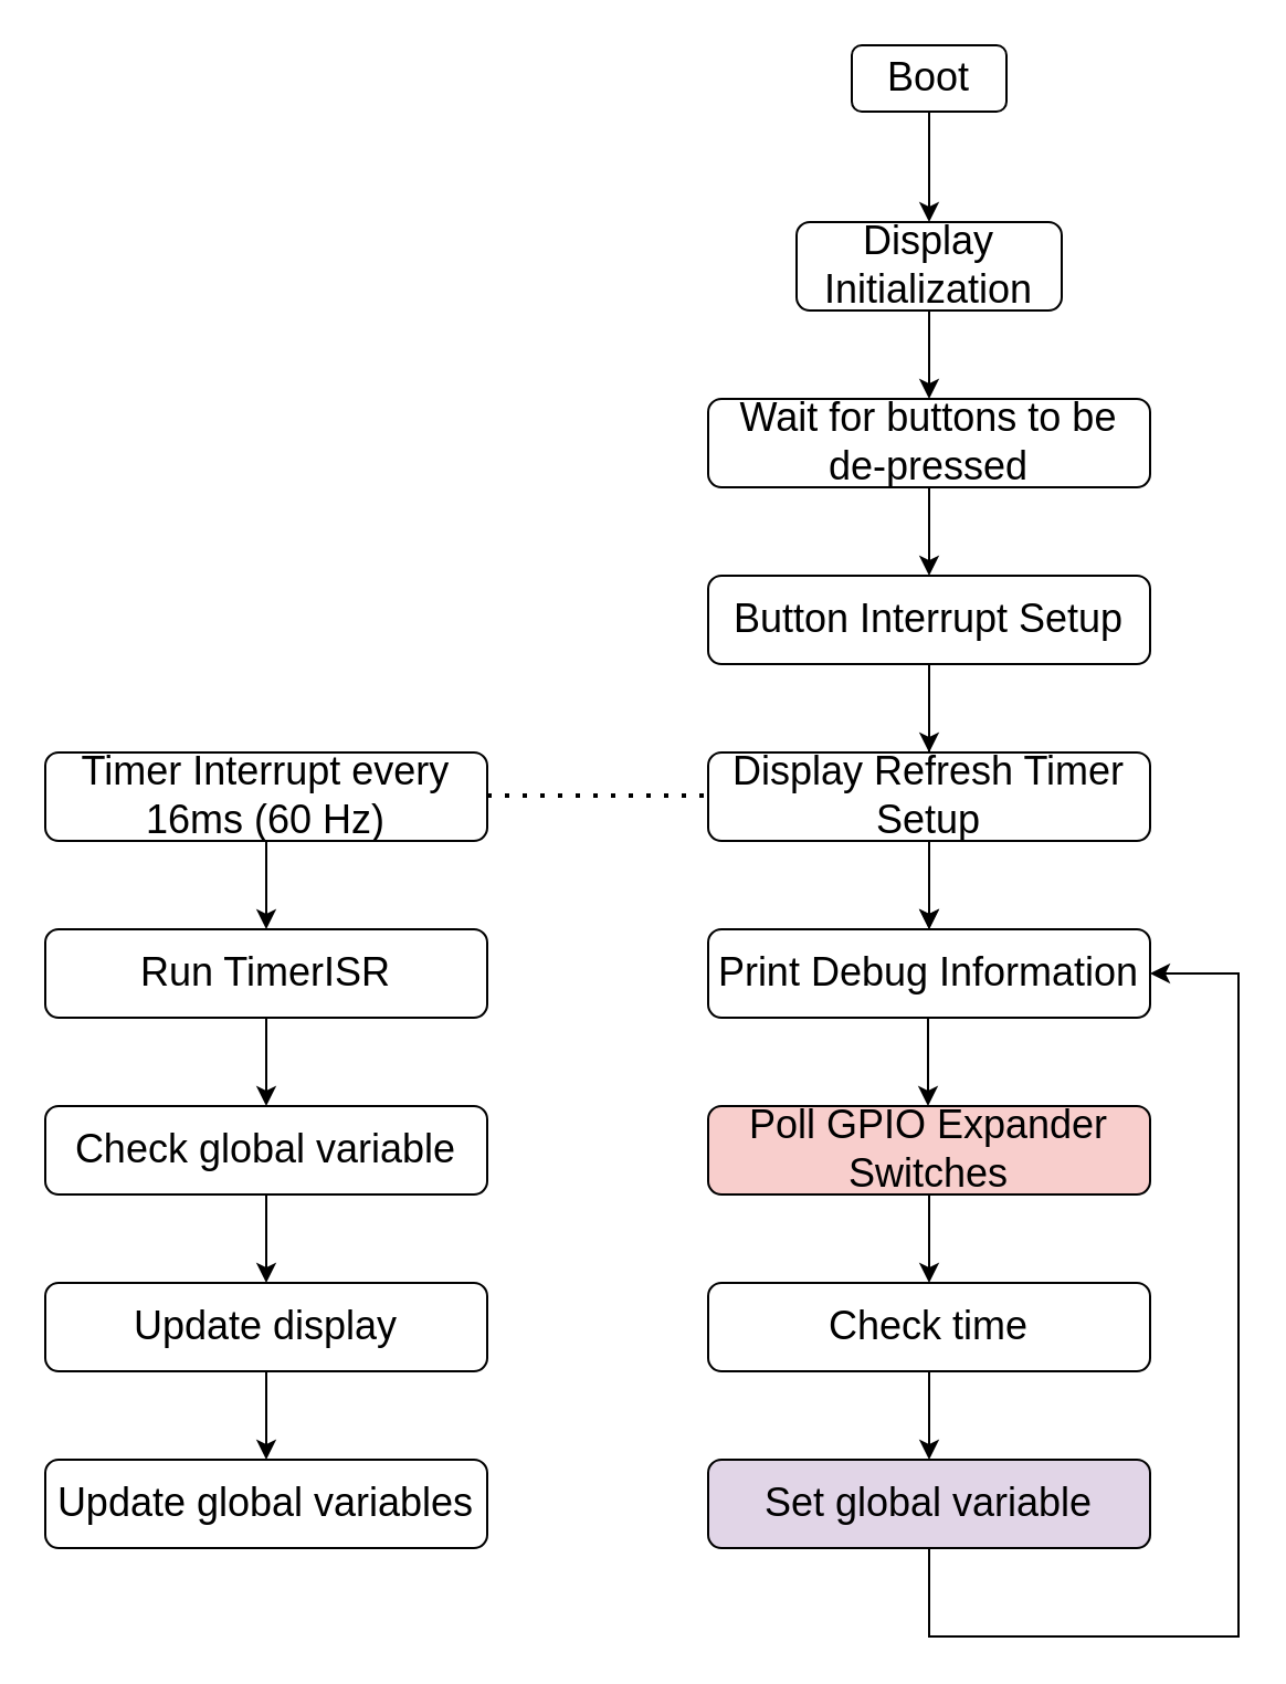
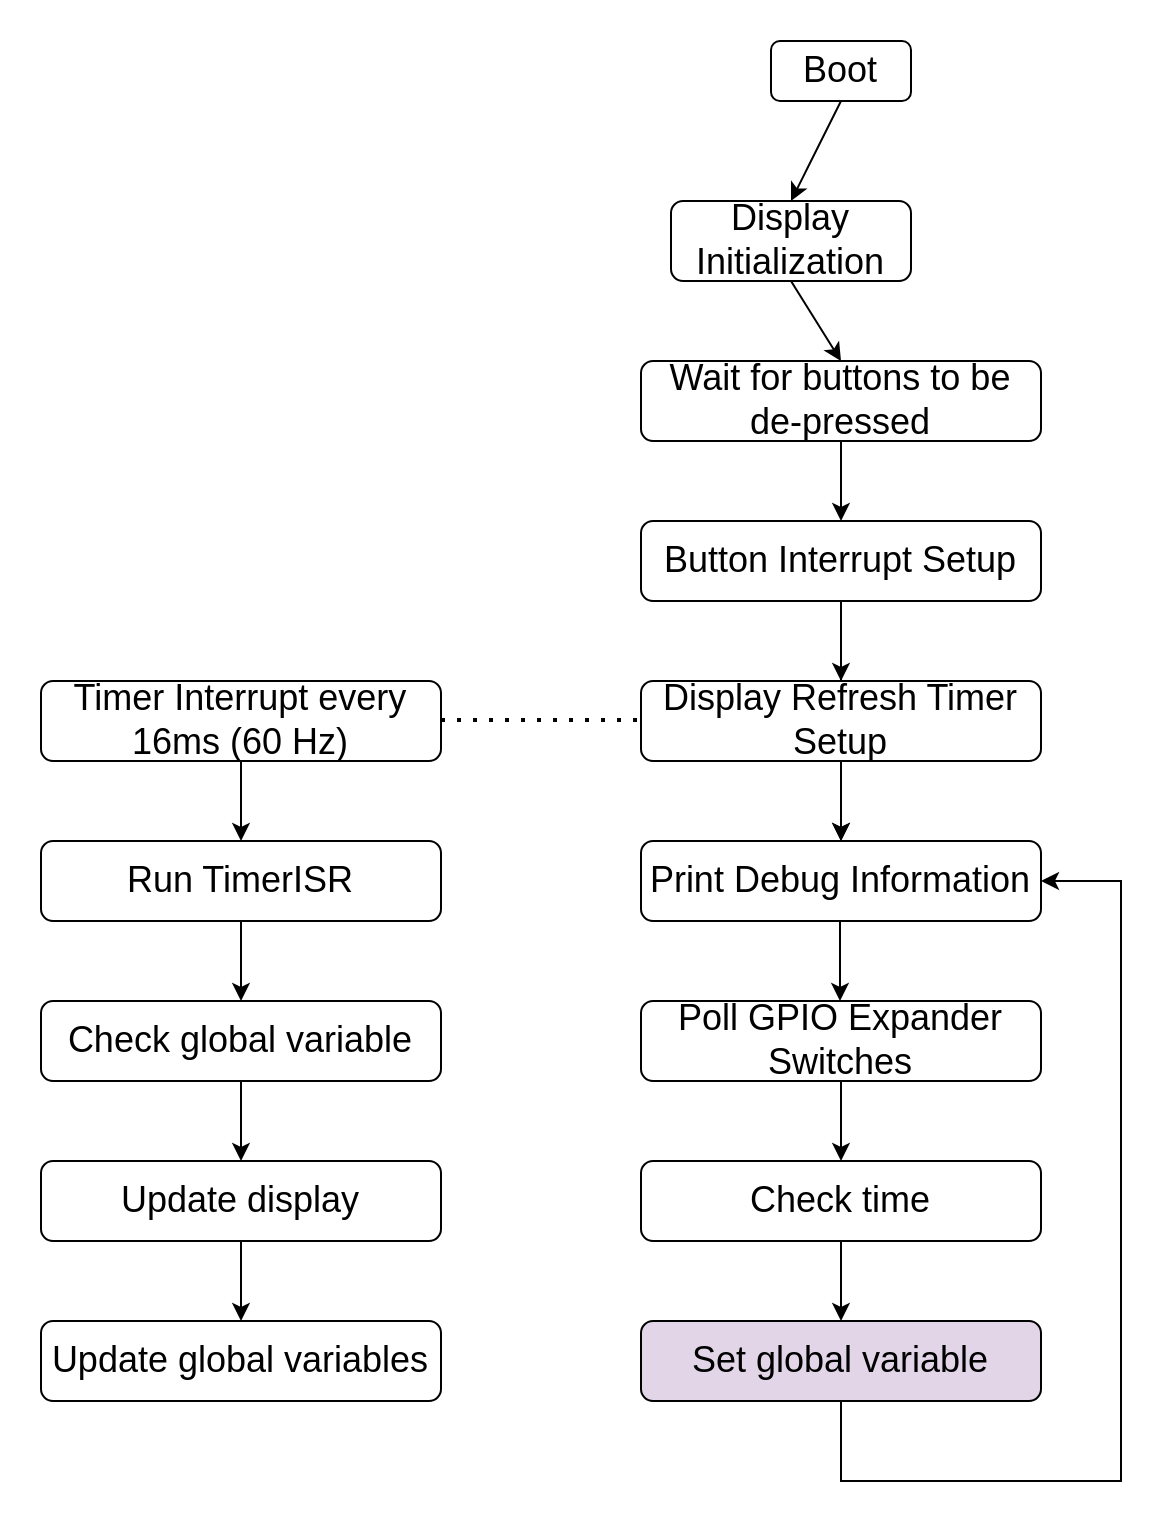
  <mxCell id="0" />
  <mxCell id="1" parent="0" />
  <mxCell id="2" value="&lt;font style=&quot;font-size: 18px;&quot;&gt;Boot&lt;/font&gt;" style="rounded=1;whiteSpace=wrap;html=1;" parent="1" vertex="1"><mxGeometry x="385" y="20" width="70" height="30" as="geometry" /></mxCell>
  <mxCell id="3" value="" style="endArrow=classic;html=1;rounded=0;exitX=0.5;exitY=1;exitDx=0;exitDy=0;entryX=0.5;entryY=0;entryDx=0;entryDy=0;" parent="1" source="2" target="4" edge="1"><mxGeometry width="50" height="50" relative="1" as="geometry"><mxPoint x="420" y="160" as="sourcePoint" /><mxPoint x="425" y="100" as="targetPoint" /></mxGeometry></mxCell>
- <mxCell id="4" value="&lt;font style=&quot;font-size: 18px;&quot;&gt;Display Initialization&lt;/font&gt;" style="rounded=1;whiteSpace=wrap;html=1;" parent="1" vertex="1"><mxGeometry x="360" y="100" width="120" height="40" as="geometry" /></mxCell>
+ <mxCell id="4" value="&lt;font style=&quot;font-size: 18px;&quot;&gt;Display Initialization&lt;/font&gt;" style="rounded=1;whiteSpace=wrap;html=1;" parent="1" vertex="1"><mxGeometry x="335" y="100" width="120" height="40" as="geometry" /></mxCell>
  <mxCell id="5" value="" style="endArrow=classic;html=1;rounded=0;exitX=0.5;exitY=1;exitDx=0;exitDy=0;" parent="1" source="4" edge="1"><mxGeometry width="50" height="50" relative="1" as="geometry"><mxPoint x="430" y="170" as="sourcePoint" /><mxPoint x="420" y="180" as="targetPoint" /></mxGeometry></mxCell>
  <mxCell id="6" value="&lt;font style=&quot;font-size: 18px;&quot;&gt;Wait for buttons to be de-pressed&lt;/font&gt;" style="rounded=1;whiteSpace=wrap;html=1;" parent="1" vertex="1"><mxGeometry x="320" y="180" width="200" height="40" as="geometry" /></mxCell>
  <mxCell id="7" value="" style="endArrow=classic;html=1;rounded=0;exitX=0.5;exitY=1;exitDx=0;exitDy=0;" parent="1" source="6" edge="1"><mxGeometry width="50" height="50" relative="1" as="geometry"><mxPoint x="430" y="250" as="sourcePoint" /><mxPoint x="420" y="260" as="targetPoint" /></mxGeometry></mxCell>
  <mxCell id="8" value="" style="edgeStyle=orthogonalEdgeStyle;rounded=0;orthogonalLoop=1;jettySize=auto;html=1;" parent="1" source="9" target="13" edge="1"><mxGeometry relative="1" as="geometry" /></mxCell>
  <mxCell id="9" value="&lt;font style=&quot;font-size: 18px;&quot;&gt;Button Interrupt Setup&lt;/font&gt;" style="rounded=1;whiteSpace=wrap;html=1;" parent="1" vertex="1"><mxGeometry x="320" y="260" width="200" height="40" as="geometry" /></mxCell>
  <mxCell id="10" value="" style="endArrow=classic;html=1;rounded=0;exitX=0.5;exitY=1;exitDx=0;exitDy=0;" parent="1" edge="1"><mxGeometry width="50" height="50" relative="1" as="geometry"><mxPoint x="420" y="300" as="sourcePoint" /><mxPoint x="420" y="340" as="targetPoint" /></mxGeometry></mxCell>
  <mxCell id="11" value="&lt;font style=&quot;font-size: 18px;&quot;&gt;Display Refresh Timer Setup&lt;/font&gt;" style="rounded=1;whiteSpace=wrap;html=1;" parent="1" vertex="1"><mxGeometry x="320" y="340" width="200" height="40" as="geometry" /></mxCell>
  <mxCell id="12" value="" style="endArrow=classic;html=1;rounded=0;exitX=0.5;exitY=1;exitDx=0;exitDy=0;" parent="1" edge="1"><mxGeometry width="50" height="50" relative="1" as="geometry"><mxPoint x="420" y="380" as="sourcePoint" /><mxPoint x="420" y="420" as="targetPoint" /></mxGeometry></mxCell>
  <mxCell id="13" value="&lt;span style=&quot;font-size: 18px;&quot;&gt;Print Debug Information&lt;/span&gt;" style="rounded=1;whiteSpace=wrap;html=1;" parent="1" vertex="1"><mxGeometry x="320" y="420" width="200" height="40" as="geometry" /></mxCell>
- <mxCell id="14" value="&lt;font style=&quot;font-size: 18px;&quot;&gt;Poll GPIO Expander Switches&lt;/font&gt;" style="rounded=1;whiteSpace=wrap;html=1;fillColor=#f8cecc;" parent="1" vertex="1"><mxGeometry x="320" y="500" width="200" height="40" as="geometry" /></mxCell>
+ <mxCell id="14" value="&lt;font style=&quot;font-size: 18px;&quot;&gt;Poll GPIO Expander Switches&lt;/font&gt;" style="rounded=1;whiteSpace=wrap;html=1;" parent="1" vertex="1"><mxGeometry x="320" y="500" width="200" height="40" as="geometry" /></mxCell>
  <mxCell id="15" value="" style="endArrow=classic;html=1;rounded=0;exitX=0.5;exitY=1;exitDx=0;exitDy=0;" parent="1" edge="1"><mxGeometry width="50" height="50" relative="1" as="geometry"><mxPoint x="420" y="540" as="sourcePoint" /><mxPoint x="420" y="580" as="targetPoint" /></mxGeometry></mxCell>
  <mxCell id="16" value="&lt;font style=&quot;font-size: 18px;&quot;&gt;Check time&lt;/font&gt;" style="rounded=1;whiteSpace=wrap;html=1;" parent="1" vertex="1"><mxGeometry x="320" y="580" width="200" height="40" as="geometry" /></mxCell>
  <mxCell id="17" value="" style="endArrow=classic;html=1;rounded=0;exitX=0.5;exitY=1;exitDx=0;exitDy=0;" parent="1" edge="1"><mxGeometry width="50" height="50" relative="1" as="geometry"><mxPoint x="420" y="620" as="sourcePoint" /><mxPoint x="420" y="660" as="targetPoint" /></mxGeometry></mxCell>
  <mxCell id="18" value="&lt;font style=&quot;font-size: 18px;&quot;&gt;Set global variable&lt;/font&gt;" style="rounded=1;whiteSpace=wrap;html=1;fillColor=#e1d5e7;" parent="1" vertex="1"><mxGeometry x="320" y="660" width="200" height="40" as="geometry" /></mxCell>
  <mxCell id="19" value="&lt;font style=&quot;font-size: 18px;&quot;&gt;Timer Interrupt every 16ms (60 Hz)&lt;/font&gt;" style="rounded=1;whiteSpace=wrap;html=1;" parent="1" vertex="1"><mxGeometry x="20" y="340" width="200" height="40" as="geometry" /></mxCell>
  <mxCell id="20" value="" style="endArrow=classic;html=1;rounded=0;exitX=0.5;exitY=1;exitDx=0;exitDy=0;" parent="1" edge="1"><mxGeometry width="50" height="50" relative="1" as="geometry"><mxPoint x="120" y="380" as="sourcePoint" /><mxPoint x="120" y="420" as="targetPoint" /></mxGeometry></mxCell>
  <mxCell id="21" value="&lt;font style=&quot;font-size: 18px;&quot;&gt;Run TimerISR&lt;/font&gt;" style="rounded=1;whiteSpace=wrap;html=1;" parent="1" vertex="1"><mxGeometry x="20" y="420" width="200" height="40" as="geometry" /></mxCell>
  <mxCell id="22" value="" style="endArrow=classic;html=1;rounded=0;exitX=0.5;exitY=1;exitDx=0;exitDy=0;" parent="1" edge="1"><mxGeometry width="50" height="50" relative="1" as="geometry"><mxPoint x="120" y="460" as="sourcePoint" /><mxPoint x="120" y="500" as="targetPoint" /></mxGeometry></mxCell>
  <mxCell id="23" value="&lt;span style=&quot;font-size: 18px;&quot;&gt;Check global variable&lt;/span&gt;" style="rounded=1;whiteSpace=wrap;html=1;" parent="1" vertex="1"><mxGeometry x="20" y="500" width="200" height="40" as="geometry" /></mxCell>
  <mxCell id="24" value="" style="endArrow=classic;html=1;rounded=0;exitX=0.5;exitY=1;exitDx=0;exitDy=0;" parent="1" edge="1"><mxGeometry width="50" height="50" relative="1" as="geometry"><mxPoint x="120" y="540" as="sourcePoint" /><mxPoint x="120" y="580" as="targetPoint" /></mxGeometry></mxCell>
  <mxCell id="25" value="&lt;span style=&quot;font-size: 18px;&quot;&gt;Update display&lt;/span&gt;" style="rounded=1;whiteSpace=wrap;html=1;" parent="1" vertex="1"><mxGeometry x="20" y="580" width="200" height="40" as="geometry" /></mxCell>
  <mxCell id="26" value="" style="endArrow=classic;html=1;rounded=0;exitX=0.5;exitY=1;exitDx=0;exitDy=0;" parent="1" edge="1"><mxGeometry width="50" height="50" relative="1" as="geometry"><mxPoint x="120" y="620" as="sourcePoint" /><mxPoint x="120" y="660" as="targetPoint" /></mxGeometry></mxCell>
  <mxCell id="27" value="&lt;span style=&quot;font-size: 18px;&quot;&gt;Update global variables&lt;/span&gt;" style="rounded=1;whiteSpace=wrap;html=1;" parent="1" vertex="1"><mxGeometry x="20" y="660" width="200" height="40" as="geometry" /></mxCell>
  <mxCell id="28" value="" style="endArrow=none;dashed=1;html=1;dashPattern=1 3;strokeWidth=2;rounded=0;entryX=0;entryY=0.5;entryDx=0;entryDy=0;exitX=1;exitY=0.5;exitDx=0;exitDy=0;" parent="1" edge="1"><mxGeometry width="50" height="50" relative="1" as="geometry"><mxPoint x="220" y="359.5" as="sourcePoint" /><mxPoint x="320" y="359.5" as="targetPoint" /></mxGeometry></mxCell>
  <mxCell id="29" value="" style="endArrow=classic;html=1;rounded=0;exitX=0.5;exitY=1;exitDx=0;exitDy=0;" edge="1" parent="1"><mxGeometry width="50" height="50" relative="1" as="geometry"><mxPoint x="419.5" y="460" as="sourcePoint" /><mxPoint x="419.5" y="500" as="targetPoint" /></mxGeometry></mxCell>
  <mxCell id="30" value="" style="endArrow=classic;html=1;rounded=0;exitX=0.5;exitY=1;exitDx=0;exitDy=0;entryX=1;entryY=0.5;entryDx=0;entryDy=0;" edge="1" parent="1" source="18" target="13"><mxGeometry width="50" height="50" relative="1" as="geometry"><mxPoint x="430" y="550" as="sourcePoint" /><mxPoint x="430" y="590" as="targetPoint" /><Array as="points"><mxPoint x="420" y="740" /><mxPoint x="560" y="740" /><mxPoint x="560" y="440" /></Array></mxGeometry></mxCell>
